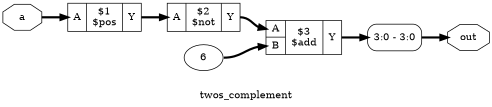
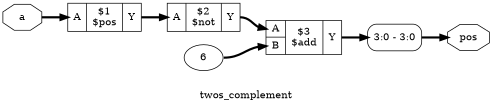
  digraph {
    label=twos_complement
    rankdir=LR
    remincross=true
    node [shape=record]
    edge [color=black fontcolor=black headport="p6:w" style="setlinewidth(3)" tailport=e]
-   n1 [color=black fontcolor=black label=out shape=octagon]
+   n1 [color=black fontcolor=black label=pos shape=octagon]
    n2 [color=black fontcolor=black label=a shape=octagon]
    n3 [label="{{<p6> A}|$1\n$pos|{<p8> Y}}"]
    n4 [label="{{<p6> A}|$2\n$not|{<p8> Y}}"]
    n5 [label=6 shape=""]
    n6 [label="{{<p6> A|<p7> B}|$3\n$add|{<p8> Y}}"]
    n7 [color=black fontcolor=black label="<s0> 3:0 - 3:0 " style=rounded]
    n2 -> n3
    n3 -> n4 [tailport="p8:e"]
    n4 -> n6 [tailport="p8:e"]
    n5 -> n6 [headport="p7:w"]
    n6 -> n7 [headport="s0:w" tailport="p8:e"]
    n7 -> n1 [headport=w]
  }
